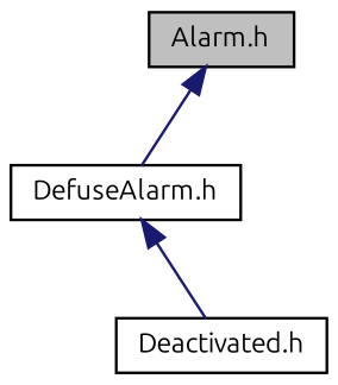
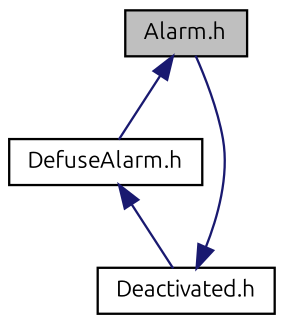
  digraph {
    fontname=Ubuntu
    node [color=black fillcolor=white fontname=Ubuntu fontsize=10 shape=record style=filled]
    edge [color=midnightblue dir=back fontname=Ubuntu fontsize=10 labelfontname=Helvetica labelfontsize=10 style=solid]
    n1 [fillcolor=grey75 fontcolor=black height=0.2 label="Alarm.h" width=0.4]
    n2 [height=0.2 label="DefuseAlarm.h" width=0.4]
    n3 [height=0.2 label="Deactivated.h" width=0.4]
    n1 -> n2
    n2 -> n3
+   n3 -> n1
  }
